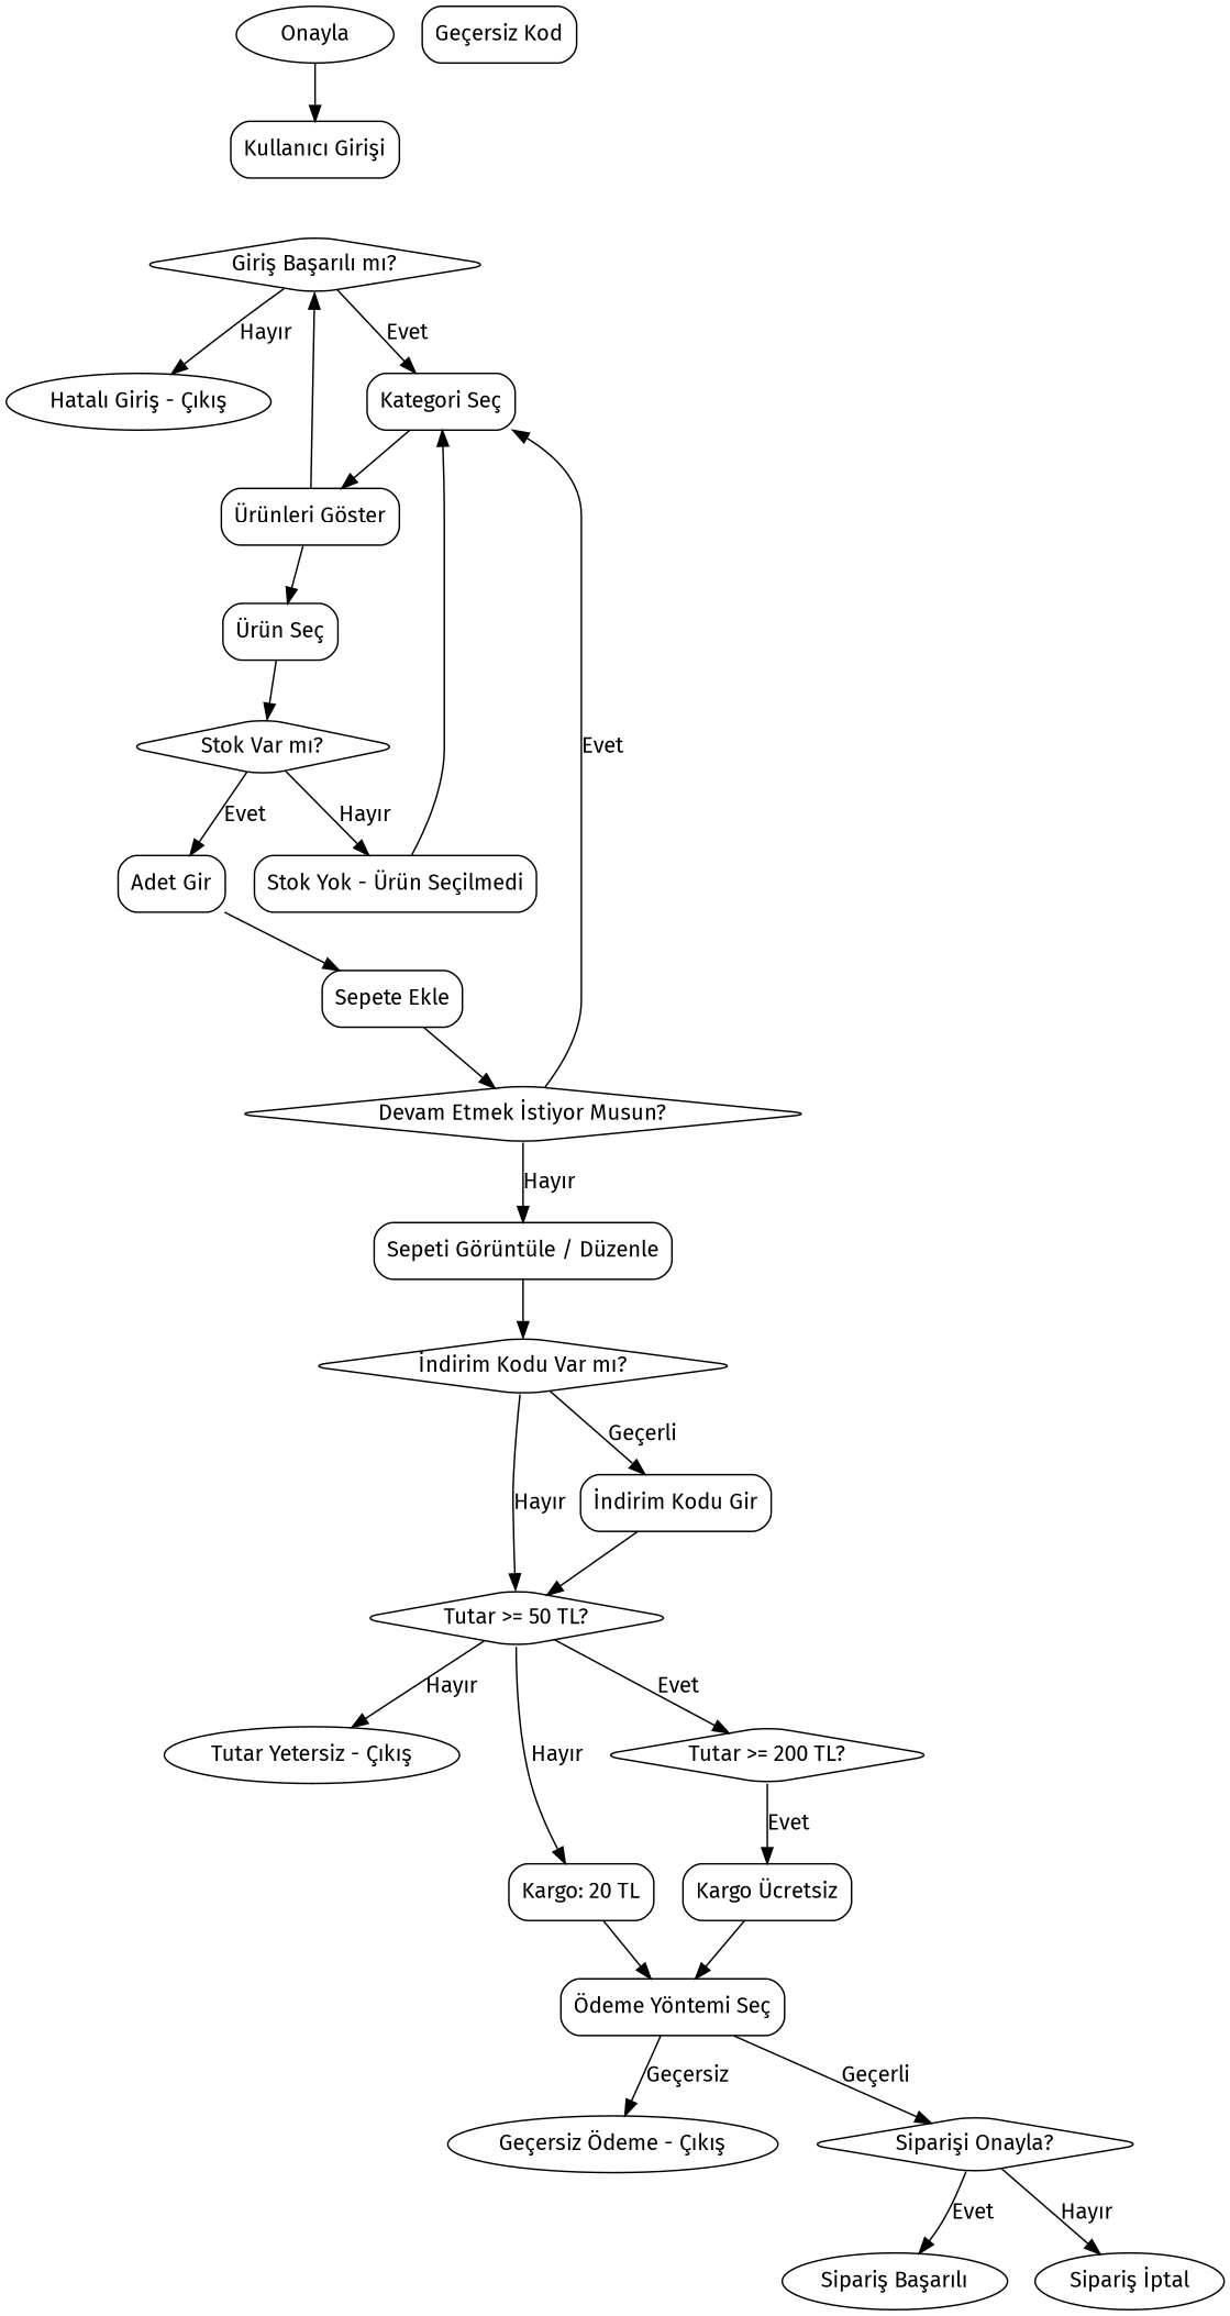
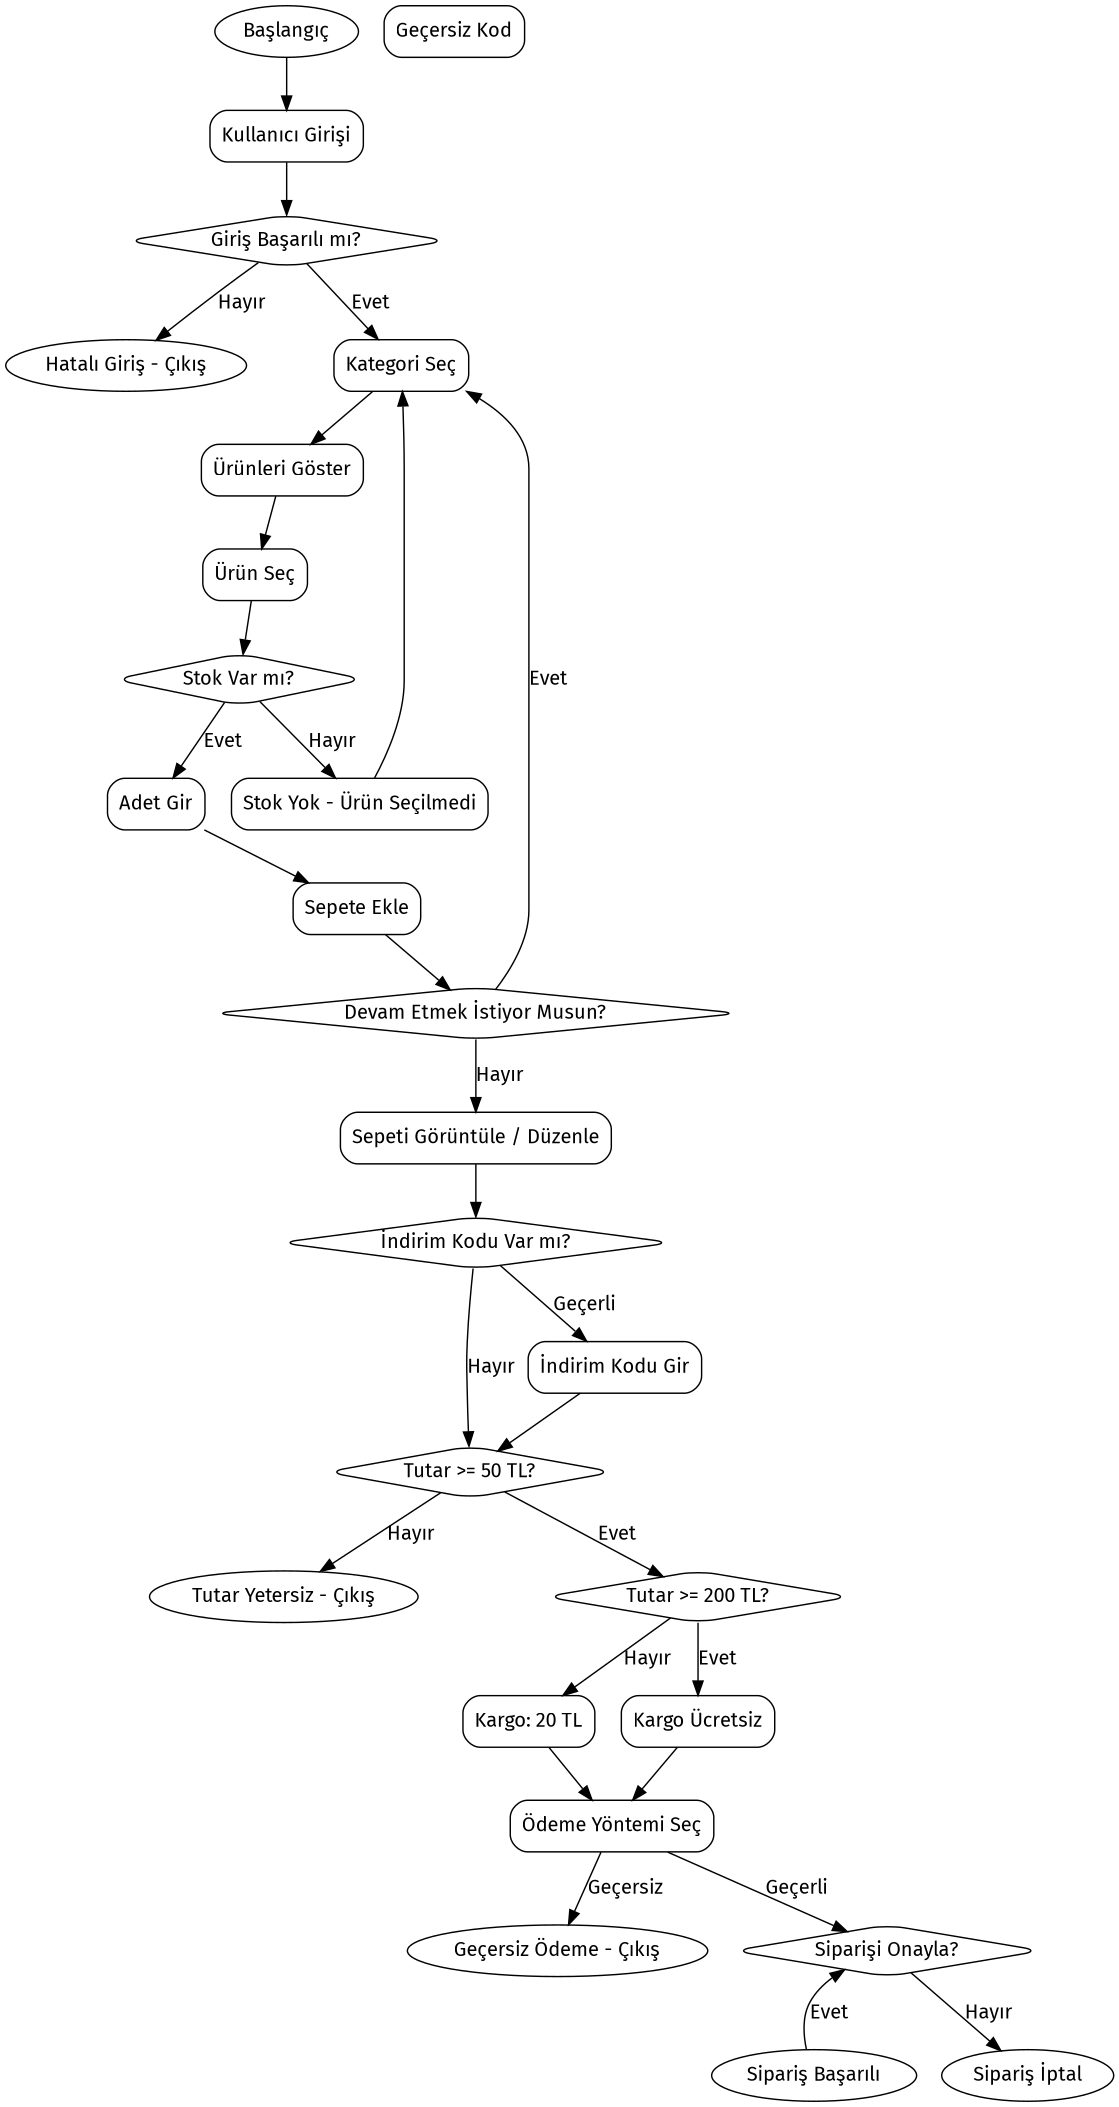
  digraph {
    fontname="Fira Sans"
    rankdir=TB
    node [fontname="Fira Sans" shape=box style=rounded]
    edge [fontname="Fira Sans"]
-   n1 [label=Onayla shape=oval]
+   n1 [label="Başlangıç" shape=oval]
    n2 [label="Kullanıcı Girişi"]
    n3 [label="Giriş Başarılı mı?" shape=diamond]
    n4 [label="Hatalı Giriş - Çıkış" shape=oval]
    n5 [label="Kategori Seç"]
    n6 [label="Ürünleri Göster"]
    n7 [label="Ürün Seç"]
    n8 [label="Stok Var mı?" shape=diamond]
    n9 [label="Stok Yok - Ürün Seçilmedi"]
    n10 [label="Adet Gir"]
    n11 [label="Sepete Ekle"]
    n12 [label="Devam Etmek İstiyor Musun?" shape=diamond]
    n13 [label="Sepeti Görüntüle / Düzenle"]
    n14 [label="İndirim Kodu Var mı?" shape=diamond]
    n15 [label="İndirim Kodu Gir"]
    n16 [label="Tutar >= 50 TL?" shape=diamond]
    n17 [label="Tutar Yetersiz - Çıkış" shape=oval]
    n18 [label="Tutar >= 200 TL?" shape=diamond]
    n19 [label="Geçersiz Kod"]
    n20 [label="Kargo Ücretsiz"]
    n21 [label="Kargo: 20 TL"]
    n22 [label="Ödeme Yöntemi Seç"]
    n23 [label="Geçersiz Ödeme - Çıkış" shape=oval]
    n24 [label="Siparişi Onayla?" shape=diamond]
    n25 [label="Sipariş Başarılı" shape=oval]
    n26 [label="Sipariş İptal" shape=oval]
    n1 -> n2
-   n6 -> n3
+   n2 -> n3
    n3 -> n4 [label="Hayır"]
    n3 -> n5 [label=Evet]
    n5 -> n6
    n6 -> n7
    n7 -> n8
    n8 -> n9 [label="Hayır"]
    n8 -> n10 [label=Evet]
    n9 -> n5
    n10 -> n11
    n11 -> n12
    n12 -> n5 [label=Evet]
    n12 -> n13 [label="Hayır"]
    n13 -> n14
    n14 -> n15 [label="Geçerli"]
    n14 -> n16 [label="Hayır"]
    n15 -> n16
    n16 -> n17 [label="Hayır"]
    n16 -> n18 [label=Evet]
    n18 -> n20 [label=Evet]
-   n16 -> n21 [label="Hayır"]
+   n18 -> n21 [label="Hayır"]
    n20 -> n22
    n21 -> n22
    n22 -> n23 [label="Geçersiz"]
    n22 -> n24 [label="Geçerli"]
-   n24 -> n25 [label=Evet]
+   n25 -> n24 [label=Evet]
    n24 -> n26 [label="Hayır"]
  }
